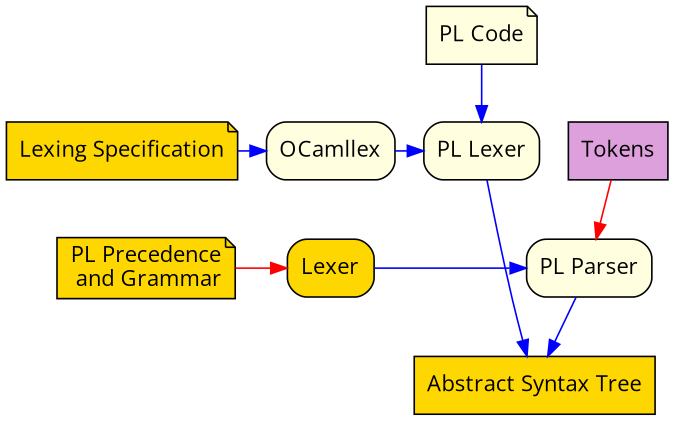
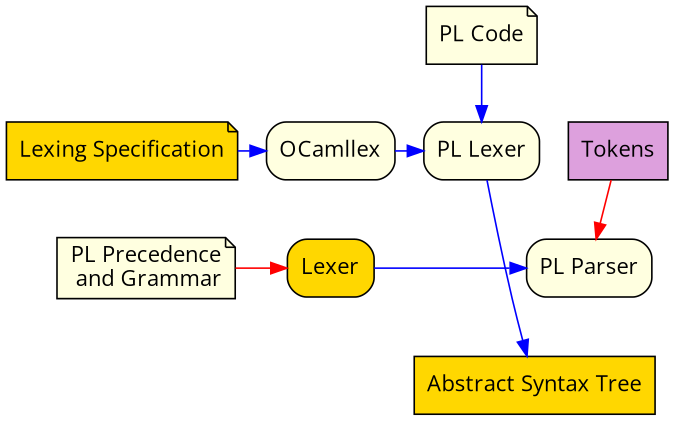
  digraph {
    fontname="Open Sans"
    node [fillcolor=gold fontname="Open Sans" shape=box style=filled]
    edge [color=blue fontname="Open Sans"]
    "Lexing Specification" [shape=note]
    OCamllex [fillcolor=lightyellow style="rounded,filled"]
    "PL Lexer" [fillcolor=lightyellow style="rounded,filled"]
-   "PL Precedence\n and Grammar" [shape=note]
+   "PL Precedence\n and Grammar" [fillcolor=lightyellow shape=note]
    n5 [label=Lexer style="rounded,filled"]
    "PL Parser" [fillcolor=lightyellow style="rounded,filled"]
    Tokens [fillcolor=plum]
    "Abstract Syntax Tree"
    "PL Code" [fillcolor=lightyellow shape=note]
    subgraph sub_1 {
      rank=same
      "Lexing Specification"
      OCamllex
      "PL Lexer"
    }
    subgraph sub_2 {
      rank=same
      "PL Precedence\n and Grammar"
      n5
      "PL Parser"
    }
    subgraph sub_3 {
      "PL Lexer"
      "PL Parser"
      Tokens
      "Abstract Syntax Tree"
      "PL Code"
    }
    subgraph sub_4 {
      "Lexing Specification"
      OCamllex
      "PL Precedence\n and Grammar"
      n5
    }
    "Lexing Specification" -> OCamllex
    "Lexing Specification" -> "PL Precedence\n and Grammar" [style=invis color=""]
    OCamllex -> "PL Lexer"
    OCamllex -> n5 [style=invis color=""]
    "PL Lexer" -> "Abstract Syntax Tree"
    "PL Precedence\n and Grammar" -> n5 [color=red]
    n5 -> "PL Parser"
-   "PL Parser" -> "Abstract Syntax Tree"
    Tokens -> "PL Parser" [color=red]
    "PL Code" -> "PL Lexer"
  }
